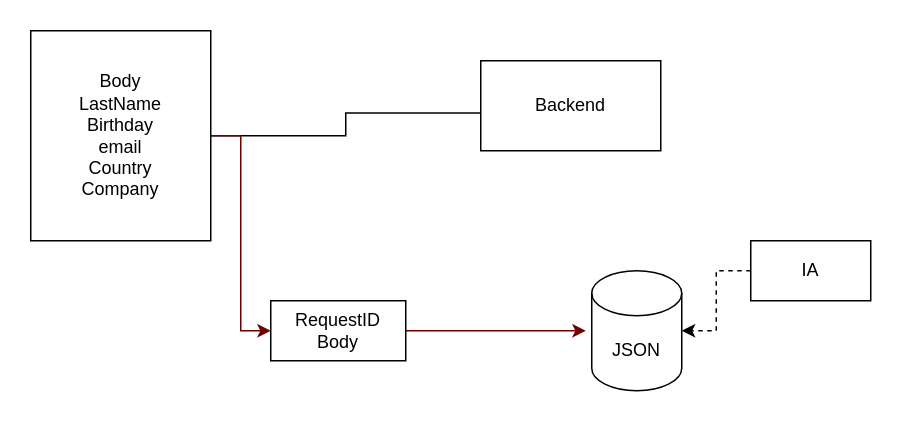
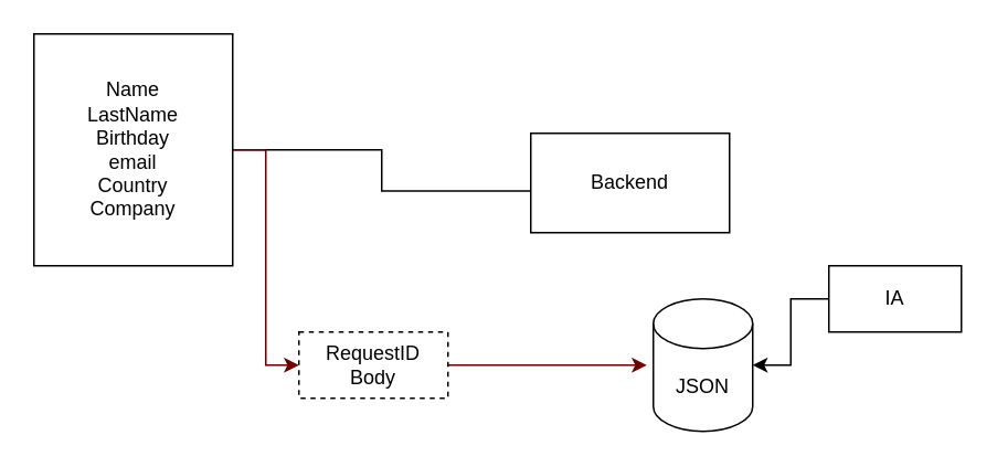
  <mxCell id="0" />
  <mxCell id="1" parent="0" />
  <mxCell id="2" style="edgeStyle=orthogonalEdgeStyle;rounded=0;orthogonalLoop=1;jettySize=auto;html=1;entryX=0.019;entryY=0.581;entryDx=0;entryDy=0;entryPerimeter=0;endArrow=none;" edge="1" parent="1" source="4" target="5"><mxGeometry relative="1" as="geometry" /></mxCell>
  <mxCell id="3" style="edgeStyle=orthogonalEdgeStyle;rounded=0;orthogonalLoop=1;jettySize=auto;html=1;entryX=0;entryY=0.5;entryDx=0;entryDy=0;fillColor=#a20025;strokeColor=#6F0000;" edge="1" parent="1" source="4" target="7"><mxGeometry relative="1" as="geometry" /></mxCell>
- <mxCell id="4" value="Body&lt;br&gt;LastName&lt;br&gt;Birthday&lt;br&gt;email&lt;br&gt;Country&lt;br&gt;Company" style="rounded=0;whiteSpace=wrap;html=1;" vertex="1" parent="1"><mxGeometry x="20" y="20" width="120" height="140" as="geometry" /></mxCell>
- <mxCell id="5" value="Backend" style="rounded=0;whiteSpace=wrap;html=1;" vertex="1" parent="1"><mxGeometry x="320" y="40" width="120" height="60" as="geometry" /></mxCell>
+ <mxCell id="4" value="Name&lt;br&gt;LastName&lt;br&gt;Birthday&lt;br&gt;email&lt;br&gt;Country&lt;br&gt;Company" style="rounded=0;whiteSpace=wrap;html=1;" vertex="1" parent="1"><mxGeometry x="20" y="20" width="120" height="140" as="geometry" /></mxCell>
+ <mxCell id="5" value="Backend" style="rounded=0;whiteSpace=wrap;html=1;" vertex="1" parent="1"><mxGeometry x="320" y="80" width="120" height="60" as="geometry" /></mxCell>
  <mxCell id="6" style="edgeStyle=orthogonalEdgeStyle;rounded=0;orthogonalLoop=1;jettySize=auto;html=1;exitX=1;exitY=0.5;exitDx=0;exitDy=0;fillColor=#a20025;strokeColor=#6F0000;" edge="1" parent="1" source="7"><mxGeometry relative="1" as="geometry"><mxPoint x="390" y="220" as="targetPoint" /></mxGeometry></mxCell>
- <mxCell id="7" value="RequestID&lt;br&gt;Body" style="rounded=0;whiteSpace=wrap;html=1;" vertex="1" parent="1"><mxGeometry x="180" y="200" width="90" height="40" as="geometry" /></mxCell>
+ <mxCell id="7" value="RequestID&lt;br&gt;Body" style="rounded=0;whiteSpace=wrap;html=1;dashed=1;" vertex="1" parent="1"><mxGeometry x="180" y="200" width="90" height="40" as="geometry" /></mxCell>
  <mxCell id="8" value="JSON" style="shape=cylinder3;whiteSpace=wrap;html=1;boundedLbl=1;backgroundOutline=1;size=15;" vertex="1" parent="1"><mxGeometry x="394" y="180" width="60" height="80" as="geometry" /></mxCell>
- <mxCell id="9" style="edgeStyle=orthogonalEdgeStyle;rounded=0;orthogonalLoop=1;jettySize=auto;html=1;exitX=0;exitY=0.5;exitDx=0;exitDy=0;entryX=1;entryY=0.5;entryDx=0;entryDy=0;entryPerimeter=0;dashed=1;" edge="1" parent="1" source="10" target="8"><mxGeometry relative="1" as="geometry" /></mxCell>
+ <mxCell id="9" style="edgeStyle=orthogonalEdgeStyle;rounded=0;orthogonalLoop=1;jettySize=auto;html=1;exitX=0;exitY=0.5;exitDx=0;exitDy=0;entryX=1;entryY=0.5;entryDx=0;entryDy=0;entryPerimeter=0;" edge="1" parent="1" source="10" target="8"><mxGeometry relative="1" as="geometry" /></mxCell>
  <mxCell id="10" value="IA" style="rounded=0;whiteSpace=wrap;html=1;" vertex="1" parent="1"><mxGeometry x="500" y="160" width="80" height="40" as="geometry" /></mxCell>
